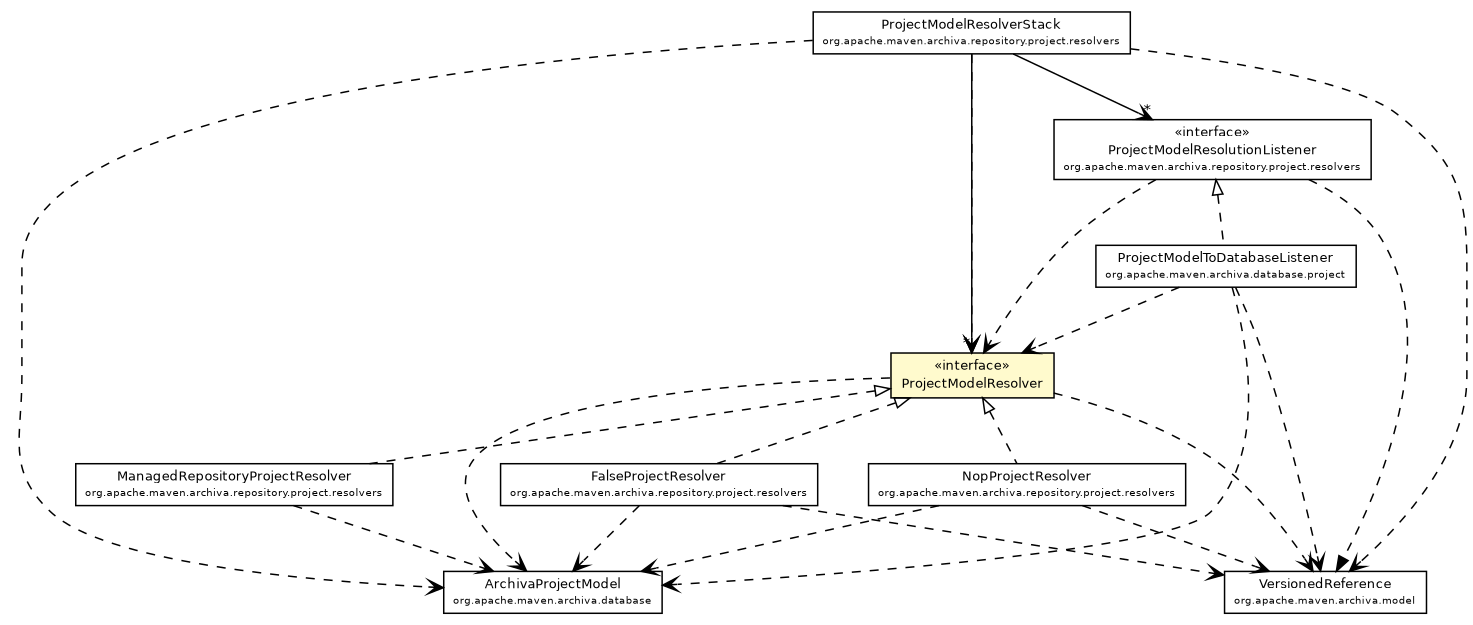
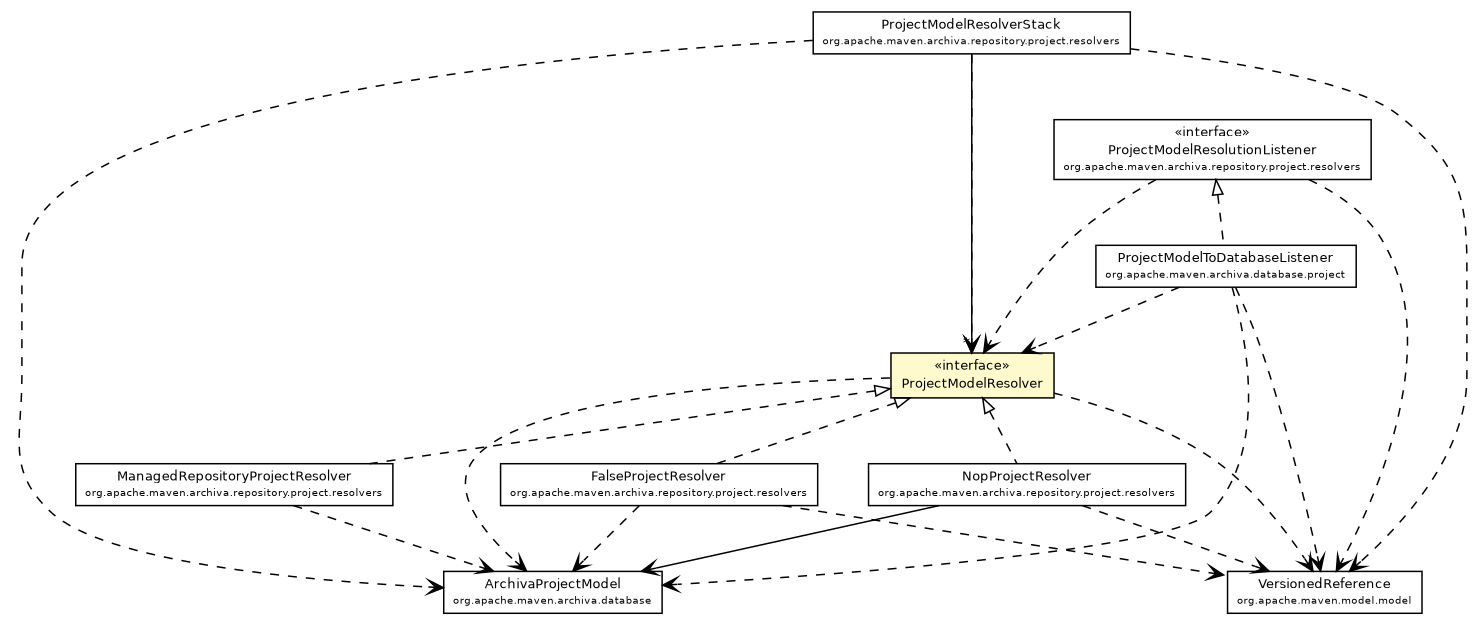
  digraph {
    node [fontcolor=black fontname=Helvetica fontsize=9.0 shape=plaintext]
    edge [fontname=Helvetica fontsize=10.0 headport=p labelfontname=Helvetica labelfontsize=10 style=dashed tailport=p arrowhead=open color=black fontcolor=black]
    n1 [label=<<table border="0" cellborder="1" cellspacing="0" cellpadding="2" port="p" bgcolor="lemonChiffon" href="./ProjectModelResolver.html"> 		<tr><td><table border="0" cellspacing="0" cellpadding="1"> 			<tr><td> &laquo;interface&raquo; </td></tr> 			<tr><td> ProjectModelResolver </td></tr> 		</table></td></tr> 		</table>>]
    n2 [label=<<table border="0" cellborder="1" cellspacing="0" cellpadding="2" port="p" href="./resolvers/NopProjectResolver.html"> 		<tr><td><table border="0" cellspacing="0" cellpadding="1"> 			<tr><td> NopProjectResolver </td></tr> 			<tr><td><font point-size="7.0"> org.apache.maven.archiva.repository.project.resolvers </font></td></tr> 		</table></td></tr> 		</table>>]
    n3 [label=<<table border="0" cellborder="1" cellspacing="0" cellpadding="2" port="p" href="./resolvers/ManagedRepositoryProjectResolver.html"> 		<tr><td><table border="0" cellspacing="0" cellpadding="1"> 			<tr><td> ManagedRepositoryProjectResolver </td></tr> 			<tr><td><font point-size="7.0"> org.apache.maven.archiva.repository.project.resolvers </font></td></tr> 		</table></td></tr> 		</table>>]
    n4 [label=<<table border="0" cellborder="1" cellspacing="0" cellpadding="2" port="p" href="./resolvers/FalseProjectResolver.html"> 		<tr><td><table border="0" cellspacing="0" cellpadding="1"> 			<tr><td> FalseProjectResolver </td></tr> 			<tr><td><font point-size="7.0"> org.apache.maven.archiva.repository.project.resolvers </font></td></tr> 		</table></td></tr> 		</table>>]
    n5 [label=<<table border="0" cellborder="1" cellspacing="0" cellpadding="2" port="p" href="http://java.sun.com/j2se/1.4.2/docs/api/org/apache/maven/archiva/model/ArchivaProjectModel.html"> 		<tr><td><table border="0" cellspacing="0" cellpadding="1"> 			<tr><td> ArchivaProjectModel </td></tr> 			<tr><td><font point-size="7.0"> org.apache.maven.archiva.database </font></td></tr> 		</table></td></tr> 		</table>>]
-   n6 [label=<<table border="0" cellborder="1" cellspacing="0" cellpadding="2" port="p" href="http://java.sun.com/j2se/1.4.2/docs/api/org/apache/maven/archiva/model/VersionedReference.html"> 		<tr><td><table border="0" cellspacing="0" cellpadding="1"> 			<tr><td> VersionedReference </td></tr> 			<tr><td><font point-size="7.0"> org.apache.maven.archiva.model </font></td></tr> 		</table></td></tr> 		</table>>]
+   n6 [label=<<table border="0" cellborder="1" cellspacing="0" cellpadding="2" port="p" href="http://java.sun.com/j2se/1.4.2/docs/api/org/apache/maven/archiva/model/VersionedReference.html"> 		<tr><td><table border="0" cellspacing="0" cellpadding="1"> 			<tr><td> VersionedReference </td></tr> 			<tr><td><font point-size="7.0"> org.apache.maven.model.model </font></td></tr> 		</table></td></tr> 		</table>>]
    n7 [label=<<table border="0" cellborder="1" cellspacing="0" cellpadding="2" port="p" href="./resolvers/ProjectModelResolverStack.html"> 		<tr><td><table border="0" cellspacing="0" cellpadding="1"> 			<tr><td> ProjectModelResolverStack </td></tr> 			<tr><td><font point-size="7.0"> org.apache.maven.archiva.repository.project.resolvers </font></td></tr> 		</table></td></tr> 		</table>>]
    n8 [label=<<table border="0" cellborder="1" cellspacing="0" cellpadding="2" port="p" href="./resolvers/ProjectModelResolutionListener.html"> 		<tr><td><table border="0" cellspacing="0" cellpadding="1"> 			<tr><td> &laquo;interface&raquo; </td></tr> 			<tr><td> ProjectModelResolutionListener </td></tr> 			<tr><td><font point-size="7.0"> org.apache.maven.archiva.repository.project.resolvers </font></td></tr> 		</table></td></tr> 		</table>>]
    n9 [label=<<table border="0" cellborder="1" cellspacing="0" cellpadding="2" port="p" href="../../database/project/ProjectModelToDatabaseListener.html"> 		<tr><td><table border="0" cellspacing="0" cellpadding="1"> 			<tr><td> ProjectModelToDatabaseListener </td></tr> 			<tr><td><font point-size="7.0"> org.apache.maven.archiva.database.project </font></td></tr> 		</table></td></tr> 		</table>>]
    n1 -> n2 [arrowtail=empty dir=back fontsize=10 arrowhead="" color="" fontcolor=""]
    n1 -> n3 [arrowtail=empty dir=back fontsize=10 arrowhead="" color="" fontcolor=""]
    n1 -> n4 [arrowtail=empty dir=back fontsize=10 arrowhead="" color="" fontcolor=""]
    n1 -> n5
    n1 -> n6
-   n2 -> n5
+   n2 -> n5 [style=solid]
    n2 -> n6
    n3 -> n5
    n4 -> n5
    n4 -> n6
    n7 -> n1 [headlabel="*" style=""]
    n7 -> n1
    n7 -> n5
    n7 -> n6
-   n7 -> n8 [headlabel="*" style=""]
    n8 -> n1
-   n8 -> n6 [arrowhead=normal]
+   n8 -> n6
    n8 -> n9 [arrowtail=empty dir=back fontsize=10 arrowhead="" color="" fontcolor=""]
    n9 -> n1
    n9 -> n5
    n9 -> n6
  }
